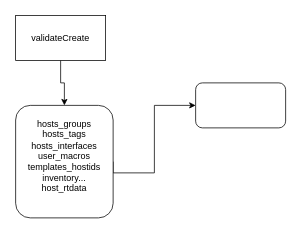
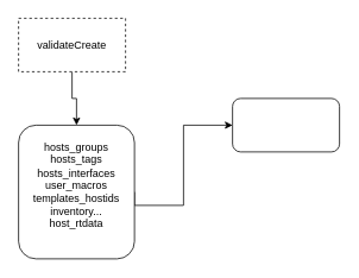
  <mxCell id="0" />
  <mxCell id="1" parent="0" />
  <mxCell id="2" style="edgeStyle=orthogonalEdgeStyle;rounded=0;orthogonalLoop=1;jettySize=auto;html=1;exitX=0.5;exitY=1;exitDx=0;exitDy=0;entryX=0.5;entryY=0;entryDx=0;entryDy=0;" edge="1" parent="1" source="3" target="5"><mxGeometry relative="1" as="geometry" /></mxCell>
- <mxCell id="3" value="&lt;div&gt;validateCreate&lt;/div&gt;" style="rounded=0;whiteSpace=wrap;html=1;" vertex="1" parent="1"><mxGeometry x="20" y="20" width="120" height="60" as="geometry" /></mxCell>
+ <mxCell id="3" value="&lt;div&gt;validateCreate&lt;/div&gt;" style="rounded=0;whiteSpace=wrap;html=1;dashed=1;" vertex="1" parent="1"><mxGeometry x="20" y="20" width="120" height="60" as="geometry" /></mxCell>
  <mxCell id="4" style="edgeStyle=orthogonalEdgeStyle;rounded=0;orthogonalLoop=1;jettySize=auto;html=1;exitX=1;exitY=0.5;exitDx=0;exitDy=0;entryX=0;entryY=0.5;entryDx=0;entryDy=0;" edge="1" parent="1" source="5" target="6"><mxGeometry relative="1" as="geometry"><Array as="points"><mxPoint x="150" y="230" /><mxPoint x="205" y="230" /><mxPoint x="205" y="140" /></Array></mxGeometry></mxCell>
  <mxCell id="5" value="&lt;div&gt;hosts_groups&lt;/div&gt;&lt;div&gt;hosts_tags&lt;/div&gt;&lt;div&gt;hosts_interfaces&lt;/div&gt;&lt;div&gt;user_macros&lt;br&gt;&lt;/div&gt;&lt;div&gt;templates_hostids&lt;/div&gt;&lt;div&gt;inventory...&lt;/div&gt;&lt;div&gt;host_rtdata&lt;br&gt;&lt;/div&gt;&lt;div&gt;&lt;br&gt;&lt;/div&gt;" style="rounded=1;whiteSpace=wrap;html=1;" vertex="1" parent="1"><mxGeometry x="20" y="140" width="130" height="150" as="geometry" /></mxCell>
  <mxCell id="6" value="" style="rounded=1;whiteSpace=wrap;html=1;" vertex="1" parent="1"><mxGeometry x="260" y="110" width="120" height="60" as="geometry" /></mxCell>
